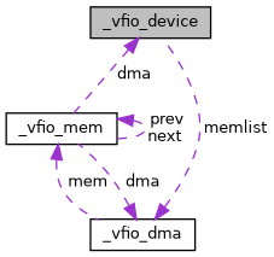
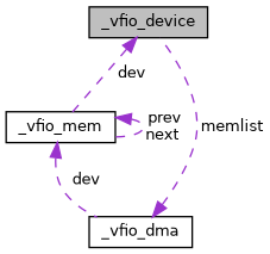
  digraph {
    node [color=black fillcolor=white fontname=Helvetica fontsize=10 shape=record style=filled]
    edge [color=darkorchid3 dir=back fontname=Helvetica fontsize=10 labelfontname=Helvetica labelfontsize=10 style=dashed]
    n1 [fillcolor=grey75 fontcolor=black height=0.2 label=_vfio_device width=0.4]
    n2 [height=0.2 label=_vfio_mem width=0.4]
    n3 [height=0.2 label=_vfio_dma width=0.4]
-   n1 -> n2 [label=" dma"]
+   n1 -> n2 [label=" dev"]
    n2 -> n2 [label=" prev\nnext"]
-   n2 -> n3 [label=" mem"]
+   n2 -> n3 [label=" dev"]
    n3 -> n1 [label=" memlist"]
-   n3 -> n2 [label=" dma"]
  }
